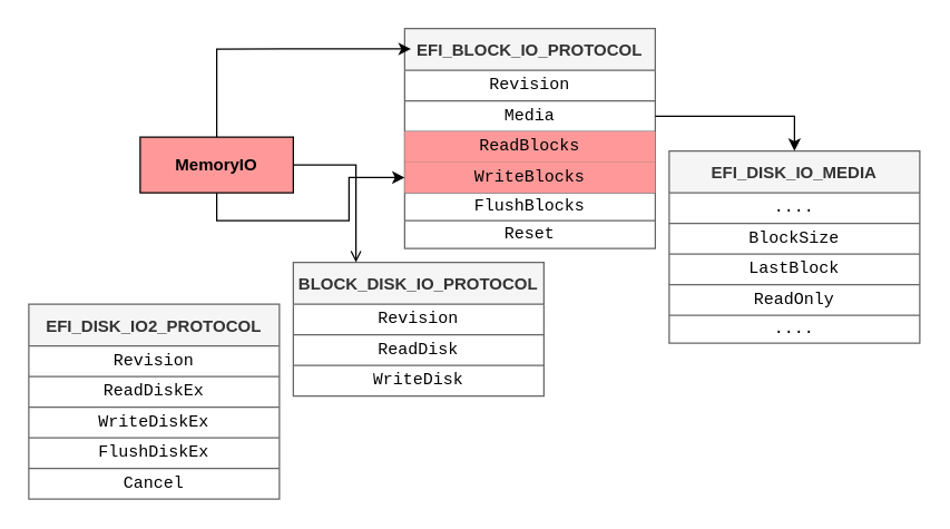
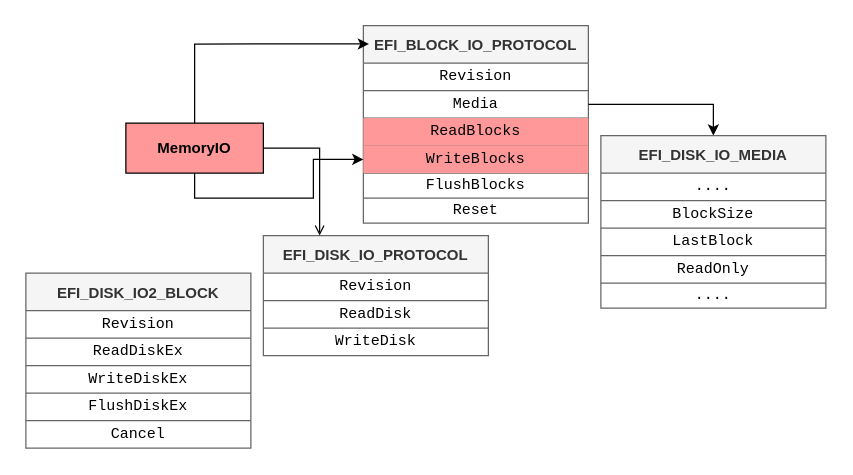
  <mxCell id="0" />
  <mxCell id="1" parent="0" />
  <mxCell id="2" value="EFI_DISK_IO_MEDIA" style="shape=table;startSize=30;container=1;collapsible=0;childLayout=tableLayout;fillColor=#f5f5f5;strokeColor=#666666;fontColor=#333333;fontStyle=1" vertex="1" parent="1"><mxGeometry x="480" y="108" width="180" height="138" as="geometry" /></mxCell>
  <mxCell id="3" value="" style="shape=tableRow;horizontal=0;startSize=0;swimlaneHead=0;swimlaneBody=0;strokeColor=inherit;top=0;left=0;bottom=0;right=0;collapsible=0;dropTarget=0;fillColor=none;points=[[0,0.5],[1,0.5]];portConstraint=eastwest;" vertex="1" parent="2"><mxGeometry y="30" width="180" height="22" as="geometry" /></mxCell>
  <mxCell id="4" value="...." style="shape=partialRectangle;html=1;whiteSpace=wrap;connectable=0;strokeColor=inherit;overflow=hidden;fillColor=none;top=0;left=0;bottom=0;right=0;pointerEvents=1;fontFamily=Courier New;" vertex="1" parent="3"><mxGeometry width="180" height="22" as="geometry"><mxRectangle width="180" height="22" as="alternateBounds" /></mxGeometry></mxCell>
  <mxCell id="5" style="shape=tableRow;horizontal=0;startSize=0;swimlaneHead=0;swimlaneBody=0;strokeColor=inherit;top=0;left=0;bottom=0;right=0;collapsible=0;dropTarget=0;fillColor=none;points=[[0,0.5],[1,0.5]];portConstraint=eastwest;" vertex="1" parent="2"><mxGeometry y="52" width="180" height="22" as="geometry" /></mxCell>
  <mxCell id="6" value="BlockSize" style="shape=partialRectangle;html=1;whiteSpace=wrap;connectable=0;strokeColor=inherit;overflow=hidden;fillColor=none;top=0;left=0;bottom=0;right=0;pointerEvents=1;fontFamily=Courier New;" vertex="1" parent="5"><mxGeometry width="180" height="22" as="geometry"><mxRectangle width="180" height="22" as="alternateBounds" /></mxGeometry></mxCell>
  <mxCell id="7" style="shape=tableRow;horizontal=0;startSize=0;swimlaneHead=0;swimlaneBody=0;strokeColor=inherit;top=0;left=0;bottom=0;right=0;collapsible=0;dropTarget=0;fillColor=none;points=[[0,0.5],[1,0.5]];portConstraint=eastwest;" vertex="1" parent="2"><mxGeometry y="74" width="180" height="22" as="geometry" /></mxCell>
  <mxCell id="8" value="LastBlock" style="shape=partialRectangle;html=1;whiteSpace=wrap;connectable=0;strokeColor=inherit;overflow=hidden;fillColor=none;top=0;left=0;bottom=0;right=0;pointerEvents=1;fontFamily=Courier New;" vertex="1" parent="7"><mxGeometry width="180" height="22" as="geometry"><mxRectangle width="180" height="22" as="alternateBounds" /></mxGeometry></mxCell>
  <mxCell id="9" style="shape=tableRow;horizontal=0;startSize=0;swimlaneHead=0;swimlaneBody=0;strokeColor=inherit;top=0;left=0;bottom=0;right=0;collapsible=0;dropTarget=0;fillColor=none;points=[[0,0.5],[1,0.5]];portConstraint=eastwest;" vertex="1" parent="2"><mxGeometry y="96" width="180" height="22" as="geometry" /></mxCell>
  <mxCell id="10" value="ReadOnly" style="shape=partialRectangle;html=1;whiteSpace=wrap;connectable=0;strokeColor=inherit;overflow=hidden;fillColor=none;top=0;left=0;bottom=0;right=0;pointerEvents=1;fontFamily=Courier New;" vertex="1" parent="9"><mxGeometry width="180" height="22" as="geometry"><mxRectangle width="180" height="22" as="alternateBounds" /></mxGeometry></mxCell>
  <mxCell id="11" style="shape=tableRow;horizontal=0;startSize=0;swimlaneHead=0;swimlaneBody=0;strokeColor=inherit;top=0;left=0;bottom=0;right=0;collapsible=0;dropTarget=0;fillColor=none;points=[[0,0.5],[1,0.5]];portConstraint=eastwest;" vertex="1" parent="2"><mxGeometry y="118" width="180" height="20" as="geometry" /></mxCell>
  <mxCell id="12" value="...." style="shape=partialRectangle;html=1;whiteSpace=wrap;connectable=0;strokeColor=inherit;overflow=hidden;fillColor=none;top=0;left=0;bottom=0;right=0;pointerEvents=1;fontFamily=Courier New;" vertex="1" parent="11"><mxGeometry width="180" height="20" as="geometry"><mxRectangle width="180" height="20" as="alternateBounds" /></mxGeometry></mxCell>
  <mxCell id="13" value="EFI_BLOCK_IO_PROTOCOL" style="shape=table;startSize=30;container=1;collapsible=0;childLayout=tableLayout;fillColor=#f5f5f5;strokeColor=#666666;fontColor=#333333;fontStyle=1" vertex="1" parent="1"><mxGeometry x="290" y="20" width="180" height="158" as="geometry" /></mxCell>
  <mxCell id="14" value="" style="shape=tableRow;horizontal=0;startSize=0;swimlaneHead=0;swimlaneBody=0;strokeColor=inherit;top=0;left=0;bottom=0;right=0;collapsible=0;dropTarget=0;fillColor=none;points=[[0,0.5],[1,0.5]];portConstraint=eastwest;" vertex="1" parent="13"><mxGeometry y="30" width="180" height="22" as="geometry" /></mxCell>
  <mxCell id="15" value="Revision" style="shape=partialRectangle;html=1;whiteSpace=wrap;connectable=0;strokeColor=inherit;overflow=hidden;fillColor=none;top=0;left=0;bottom=0;right=0;pointerEvents=1;fontFamily=Courier New;" vertex="1" parent="14"><mxGeometry width="180" height="22" as="geometry"><mxRectangle width="180" height="22" as="alternateBounds" /></mxGeometry></mxCell>
  <mxCell id="16" style="shape=tableRow;horizontal=0;startSize=0;swimlaneHead=0;swimlaneBody=0;strokeColor=inherit;top=0;left=0;bottom=0;right=0;collapsible=0;dropTarget=0;fillColor=none;points=[[0,0.5],[1,0.5]];portConstraint=eastwest;" vertex="1" parent="13"><mxGeometry y="52" width="180" height="22" as="geometry" /></mxCell>
  <mxCell id="17" value="Media" style="shape=partialRectangle;html=1;whiteSpace=wrap;connectable=0;strokeColor=inherit;overflow=hidden;fillColor=none;top=0;left=0;bottom=0;right=0;pointerEvents=1;fontFamily=Courier New;" vertex="1" parent="16"><mxGeometry width="180" height="22" as="geometry"><mxRectangle width="180" height="22" as="alternateBounds" /></mxGeometry></mxCell>
  <mxCell id="18" style="shape=tableRow;horizontal=0;startSize=0;swimlaneHead=0;swimlaneBody=0;strokeColor=inherit;top=0;left=0;bottom=0;right=0;collapsible=0;dropTarget=0;fillColor=none;points=[[0,0.5],[1,0.5]];portConstraint=eastwest;" vertex="1" parent="13"><mxGeometry y="74" width="180" height="22" as="geometry" /></mxCell>
  <mxCell id="19" value="ReadBlocks" style="shape=partialRectangle;html=1;whiteSpace=wrap;connectable=0;strokeColor=inherit;overflow=hidden;fillColor=#FF9999;top=0;left=0;bottom=0;right=0;pointerEvents=1;fontFamily=Courier New;" vertex="1" parent="18"><mxGeometry width="180" height="22" as="geometry"><mxRectangle width="180" height="22" as="alternateBounds" /></mxGeometry></mxCell>
  <mxCell id="20" style="shape=tableRow;horizontal=0;startSize=0;swimlaneHead=0;swimlaneBody=0;strokeColor=inherit;top=0;left=0;bottom=0;right=0;collapsible=0;dropTarget=0;fillColor=none;points=[[0,0.5],[1,0.5]];portConstraint=eastwest;" vertex="1" parent="13"><mxGeometry y="96" width="180" height="22" as="geometry" /></mxCell>
  <mxCell id="21" value="WriteBlocks" style="shape=partialRectangle;html=1;whiteSpace=wrap;connectable=0;strokeColor=inherit;overflow=hidden;fillColor=#FF9999;top=0;left=0;bottom=0;right=0;pointerEvents=1;fontFamily=Courier New;" vertex="1" parent="20"><mxGeometry width="180" height="22" as="geometry"><mxRectangle width="180" height="22" as="alternateBounds" /></mxGeometry></mxCell>
  <mxCell id="22" style="shape=tableRow;horizontal=0;startSize=0;swimlaneHead=0;swimlaneBody=0;strokeColor=inherit;top=0;left=0;bottom=0;right=0;collapsible=0;dropTarget=0;fillColor=none;points=[[0,0.5],[1,0.5]];portConstraint=eastwest;" vertex="1" parent="13"><mxGeometry y="118" width="180" height="20" as="geometry" /></mxCell>
  <mxCell id="23" value="FlushBlocks" style="shape=partialRectangle;html=1;whiteSpace=wrap;connectable=0;strokeColor=inherit;overflow=hidden;fillColor=none;top=0;left=0;bottom=0;right=0;pointerEvents=1;fontFamily=Courier New;" vertex="1" parent="22"><mxGeometry width="180" height="20" as="geometry"><mxRectangle width="180" height="20" as="alternateBounds" /></mxGeometry></mxCell>
  <mxCell id="24" style="shape=tableRow;horizontal=0;startSize=0;swimlaneHead=0;swimlaneBody=0;strokeColor=inherit;top=0;left=0;bottom=0;right=0;collapsible=0;dropTarget=0;fillColor=none;points=[[0,0.5],[1,0.5]];portConstraint=eastwest;" vertex="1" parent="13"><mxGeometry y="138" width="180" height="20" as="geometry" /></mxCell>
  <mxCell id="25" value="Reset" style="shape=partialRectangle;html=1;whiteSpace=wrap;connectable=0;strokeColor=inherit;overflow=hidden;fillColor=none;top=0;left=0;bottom=0;right=0;pointerEvents=1;fontFamily=Courier New;" vertex="1" parent="24"><mxGeometry width="180" height="20" as="geometry"><mxRectangle width="180" height="20" as="alternateBounds" /></mxGeometry></mxCell>
  <mxCell id="26" style="edgeStyle=orthogonalEdgeStyle;rounded=0;orthogonalLoop=1;jettySize=auto;html=1;exitX=1;exitY=0.5;exitDx=0;exitDy=0;entryX=0.5;entryY=0;entryDx=0;entryDy=0;" edge="1" parent="1" source="16" target="2"><mxGeometry relative="1" as="geometry" /></mxCell>
- <mxCell id="27" value="BLOCK_DISK_IO_PROTOCOL" style="shape=table;startSize=30;container=1;collapsible=0;childLayout=tableLayout;fillColor=#f5f5f5;strokeColor=#666666;fontColor=#333333;fontStyle=1" vertex="1" parent="1"><mxGeometry x="210" y="188" width="180" height="96" as="geometry" /></mxCell>
+ <mxCell id="27" value="EFI_DISK_IO_PROTOCOL" style="shape=table;startSize=30;container=1;collapsible=0;childLayout=tableLayout;fillColor=#f5f5f5;strokeColor=#666666;fontColor=#333333;fontStyle=1" vertex="1" parent="1"><mxGeometry x="210" y="188" width="180" height="96" as="geometry" /></mxCell>
  <mxCell id="28" value="" style="shape=tableRow;horizontal=0;startSize=0;swimlaneHead=0;swimlaneBody=0;strokeColor=inherit;top=0;left=0;bottom=0;right=0;collapsible=0;dropTarget=0;fillColor=none;points=[[0,0.5],[1,0.5]];portConstraint=eastwest;" vertex="1" parent="27"><mxGeometry y="30" width="180" height="22" as="geometry" /></mxCell>
  <mxCell id="29" value="Revision" style="shape=partialRectangle;html=1;whiteSpace=wrap;connectable=0;strokeColor=inherit;overflow=hidden;fillColor=none;top=0;left=0;bottom=0;right=0;pointerEvents=1;fontFamily=Courier New;" vertex="1" parent="28"><mxGeometry width="180" height="22" as="geometry"><mxRectangle width="180" height="22" as="alternateBounds" /></mxGeometry></mxCell>
  <mxCell id="30" style="shape=tableRow;horizontal=0;startSize=0;swimlaneHead=0;swimlaneBody=0;strokeColor=inherit;top=0;left=0;bottom=0;right=0;collapsible=0;dropTarget=0;fillColor=none;points=[[0,0.5],[1,0.5]];portConstraint=eastwest;" vertex="1" parent="27"><mxGeometry y="52" width="180" height="22" as="geometry" /></mxCell>
  <mxCell id="31" value="ReadDisk" style="shape=partialRectangle;html=1;whiteSpace=wrap;connectable=0;strokeColor=inherit;overflow=hidden;fillColor=none;top=0;left=0;bottom=0;right=0;pointerEvents=1;fontFamily=Courier New;" vertex="1" parent="30"><mxGeometry width="180" height="22" as="geometry"><mxRectangle width="180" height="22" as="alternateBounds" /></mxGeometry></mxCell>
  <mxCell id="32" style="shape=tableRow;horizontal=0;startSize=0;swimlaneHead=0;swimlaneBody=0;strokeColor=inherit;top=0;left=0;bottom=0;right=0;collapsible=0;dropTarget=0;fillColor=none;points=[[0,0.5],[1,0.5]];portConstraint=eastwest;" vertex="1" parent="27"><mxGeometry y="74" width="180" height="22" as="geometry" /></mxCell>
  <mxCell id="33" value="WriteDisk" style="shape=partialRectangle;html=1;whiteSpace=wrap;connectable=0;strokeColor=inherit;overflow=hidden;fillColor=none;top=0;left=0;bottom=0;right=0;pointerEvents=1;fontFamily=Courier New;" vertex="1" parent="32"><mxGeometry width="180" height="22" as="geometry"><mxRectangle width="180" height="22" as="alternateBounds" /></mxGeometry></mxCell>
- <mxCell id="34" value="EFI_DISK_IO2_PROTOCOL" style="shape=table;startSize=30;container=1;collapsible=0;childLayout=tableLayout;fillColor=#f5f5f5;strokeColor=#666666;fontColor=#333333;fontStyle=1" vertex="1" parent="1"><mxGeometry x="20" y="218" width="180" height="140" as="geometry" /></mxCell>
+ <mxCell id="34" value="EFI_DISK_IO2_BLOCK" style="shape=table;startSize=30;container=1;collapsible=0;childLayout=tableLayout;fillColor=#f5f5f5;strokeColor=#666666;fontColor=#333333;fontStyle=1" vertex="1" parent="1"><mxGeometry x="20" y="218" width="180" height="140" as="geometry" /></mxCell>
  <mxCell id="35" value="" style="shape=tableRow;horizontal=0;startSize=0;swimlaneHead=0;swimlaneBody=0;strokeColor=inherit;top=0;left=0;bottom=0;right=0;collapsible=0;dropTarget=0;fillColor=none;points=[[0,0.5],[1,0.5]];portConstraint=eastwest;" vertex="1" parent="34"><mxGeometry y="30" width="180" height="22" as="geometry" /></mxCell>
  <mxCell id="36" value="Revision" style="shape=partialRectangle;html=1;whiteSpace=wrap;connectable=0;strokeColor=inherit;overflow=hidden;fillColor=none;top=0;left=0;bottom=0;right=0;pointerEvents=1;fontFamily=Courier New;" vertex="1" parent="35"><mxGeometry width="180" height="22" as="geometry"><mxRectangle width="180" height="22" as="alternateBounds" /></mxGeometry></mxCell>
  <mxCell id="37" style="shape=tableRow;horizontal=0;startSize=0;swimlaneHead=0;swimlaneBody=0;strokeColor=inherit;top=0;left=0;bottom=0;right=0;collapsible=0;dropTarget=0;fillColor=none;points=[[0,0.5],[1,0.5]];portConstraint=eastwest;" vertex="1" parent="34"><mxGeometry y="52" width="180" height="22" as="geometry" /></mxCell>
  <mxCell id="38" value="ReadDiskEx" style="shape=partialRectangle;html=1;whiteSpace=wrap;connectable=0;strokeColor=inherit;overflow=hidden;fillColor=none;top=0;left=0;bottom=0;right=0;pointerEvents=1;fontFamily=Courier New;" vertex="1" parent="37"><mxGeometry width="180" height="22" as="geometry"><mxRectangle width="180" height="22" as="alternateBounds" /></mxGeometry></mxCell>
  <mxCell id="39" style="shape=tableRow;horizontal=0;startSize=0;swimlaneHead=0;swimlaneBody=0;strokeColor=inherit;top=0;left=0;bottom=0;right=0;collapsible=0;dropTarget=0;fillColor=none;points=[[0,0.5],[1,0.5]];portConstraint=eastwest;" vertex="1" parent="34"><mxGeometry y="74" width="180" height="22" as="geometry" /></mxCell>
  <mxCell id="40" value="WriteDiskEx" style="shape=partialRectangle;html=1;whiteSpace=wrap;connectable=0;strokeColor=inherit;overflow=hidden;fillColor=none;top=0;left=0;bottom=0;right=0;pointerEvents=1;fontFamily=Courier New;" vertex="1" parent="39"><mxGeometry width="180" height="22" as="geometry"><mxRectangle width="180" height="22" as="alternateBounds" /></mxGeometry></mxCell>
  <mxCell id="41" style="shape=tableRow;horizontal=0;startSize=0;swimlaneHead=0;swimlaneBody=0;strokeColor=inherit;top=0;left=0;bottom=0;right=0;collapsible=0;dropTarget=0;fillColor=none;points=[[0,0.5],[1,0.5]];portConstraint=eastwest;" vertex="1" parent="34"><mxGeometry y="96" width="180" height="22" as="geometry" /></mxCell>
  <mxCell id="42" value="FlushDiskEx" style="shape=partialRectangle;html=1;whiteSpace=wrap;connectable=0;strokeColor=inherit;overflow=hidden;fillColor=none;top=0;left=0;bottom=0;right=0;pointerEvents=1;fontFamily=Courier New;" vertex="1" parent="41"><mxGeometry width="180" height="22" as="geometry"><mxRectangle width="180" height="22" as="alternateBounds" /></mxGeometry></mxCell>
  <mxCell id="43" style="shape=tableRow;horizontal=0;startSize=0;swimlaneHead=0;swimlaneBody=0;strokeColor=inherit;top=0;left=0;bottom=0;right=0;collapsible=0;dropTarget=0;fillColor=none;points=[[0,0.5],[1,0.5]];portConstraint=eastwest;" vertex="1" parent="34"><mxGeometry y="118" width="180" height="22" as="geometry" /></mxCell>
  <mxCell id="44" value="Cancel" style="shape=partialRectangle;html=1;whiteSpace=wrap;connectable=0;strokeColor=inherit;overflow=hidden;fillColor=none;top=0;left=0;bottom=0;right=0;pointerEvents=1;fontFamily=Courier New;" vertex="1" parent="43"><mxGeometry width="180" height="22" as="geometry"><mxRectangle width="180" height="22" as="alternateBounds" /></mxGeometry></mxCell>
  <mxCell id="45" style="edgeStyle=orthogonalEdgeStyle;rounded=0;orthogonalLoop=1;jettySize=auto;html=1;exitX=1;exitY=0.5;exitDx=0;exitDy=0;entryX=0.25;entryY=0;entryDx=0;entryDy=0;endArrow=open;" edge="1" parent="1" source="47" target="27"><mxGeometry relative="1" as="geometry" /></mxCell>
  <mxCell id="46" style="edgeStyle=orthogonalEdgeStyle;rounded=0;orthogonalLoop=1;jettySize=auto;html=1;exitX=0.5;exitY=1;exitDx=0;exitDy=0;" edge="1" parent="1" source="47" target="21"><mxGeometry relative="1" as="geometry" /></mxCell>
  <mxCell id="47" value="MemoryIO" style="rounded=0;whiteSpace=wrap;html=1;fontStyle=1;fillColor=#ff9999;" vertex="1" parent="1"><mxGeometry x="100" y="98" width="110" height="40" as="geometry" /></mxCell>
  <mxCell id="48" style="edgeStyle=orthogonalEdgeStyle;rounded=0;orthogonalLoop=1;jettySize=auto;html=1;exitX=0.5;exitY=0;exitDx=0;exitDy=0;entryX=0.025;entryY=0.093;entryDx=0;entryDy=0;entryPerimeter=0;" edge="1" parent="1" source="47" target="13"><mxGeometry relative="1" as="geometry" /></mxCell>
